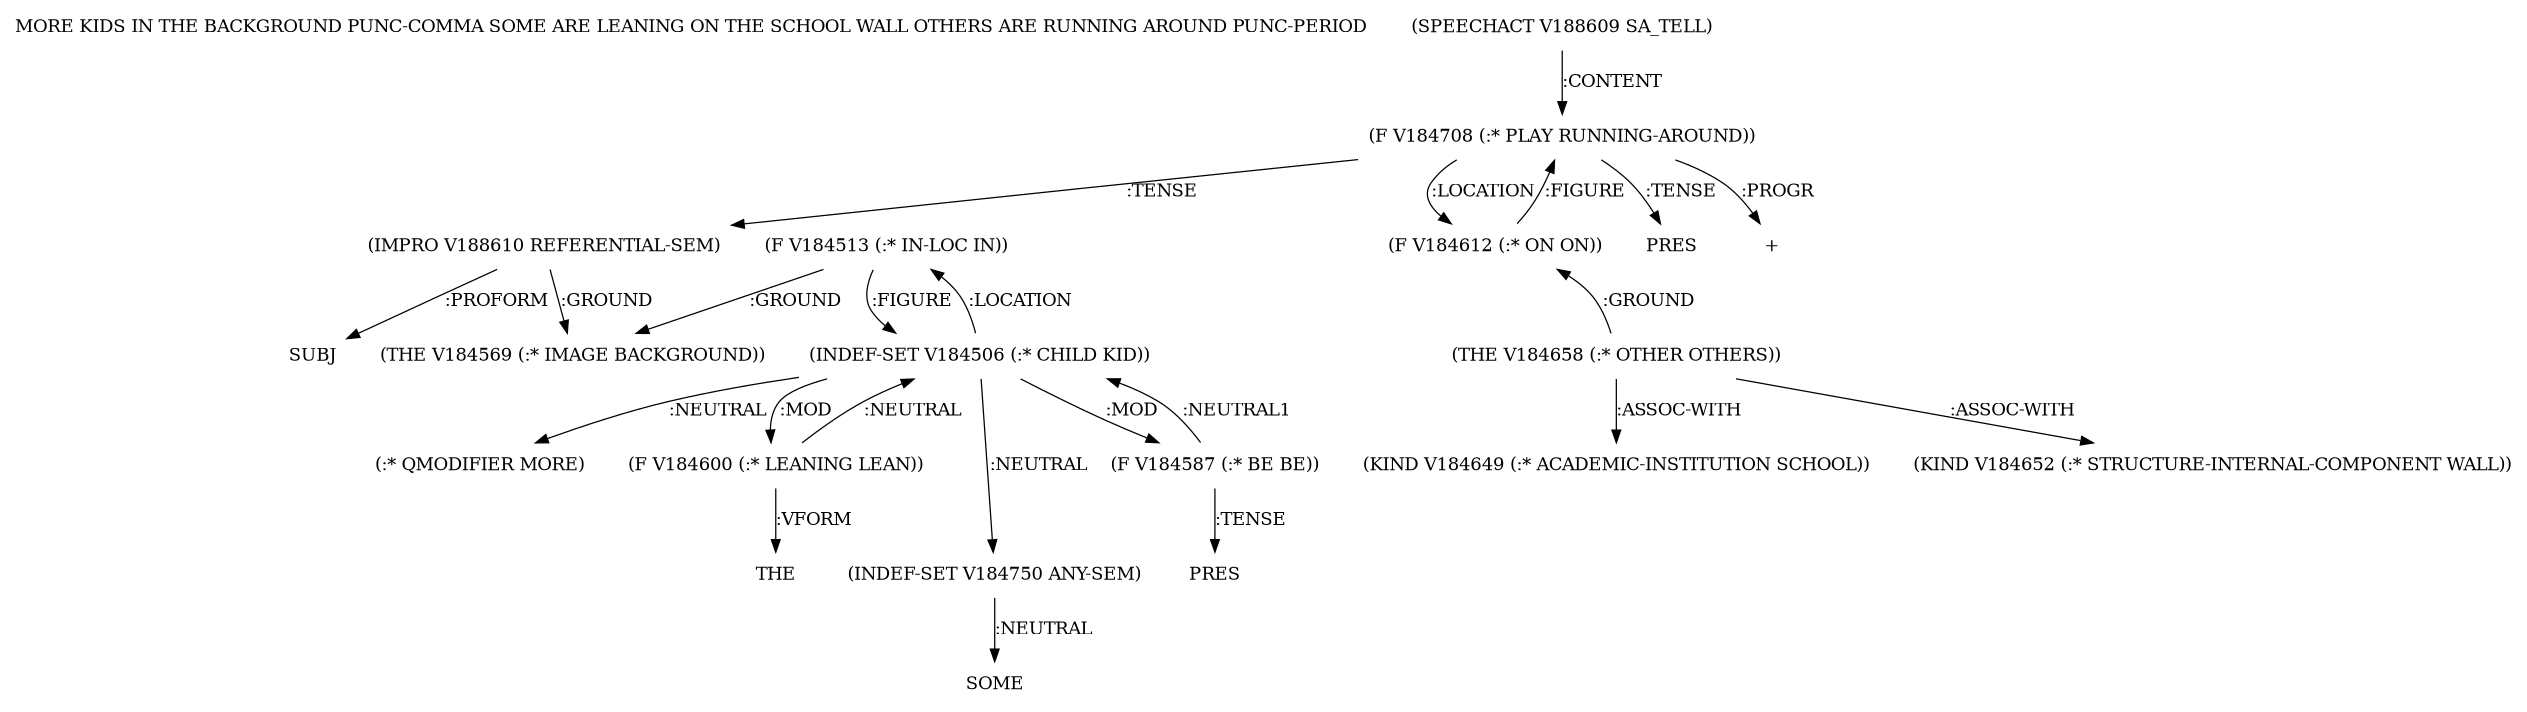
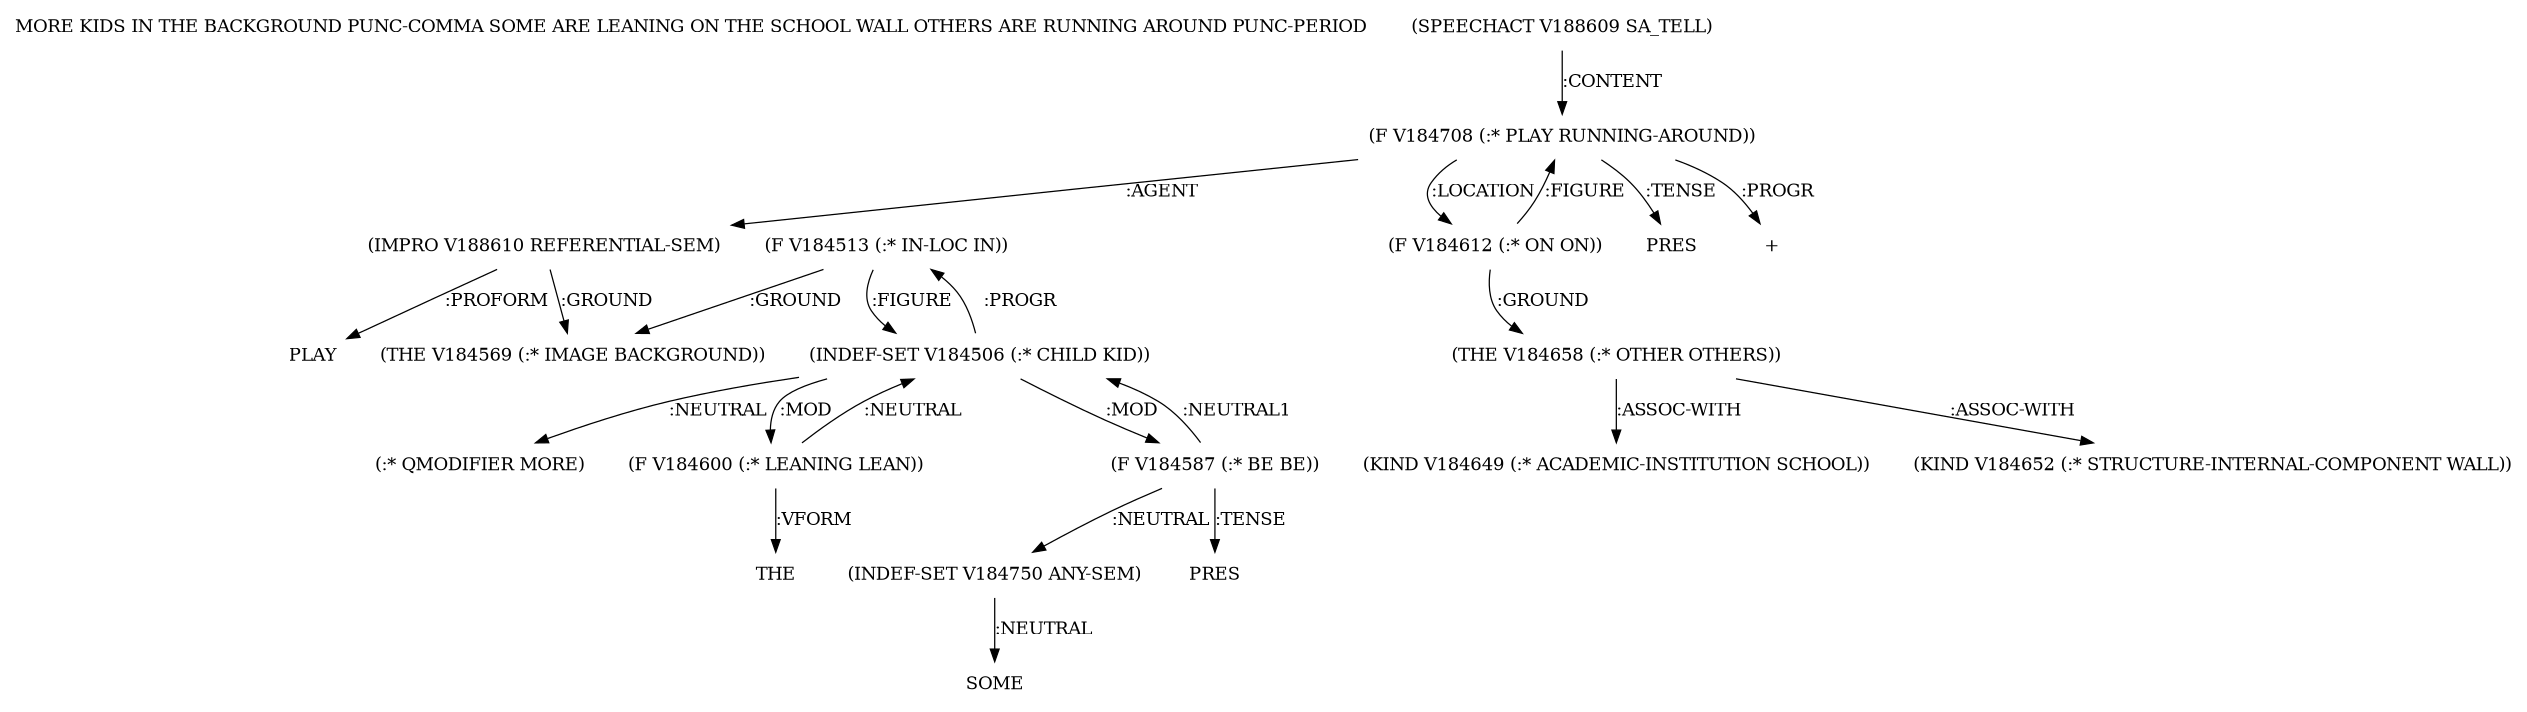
  digraph {
    node [shape=none]
    "MORE KIDS IN THE BACKGROUND PUNC-COMMA SOME ARE LEANING ON THE SCHOOL WALL OTHERS ARE RUNNING AROUND PUNC-PERIOD"
    n2 [label="(SPEECHACT V188609 SA_TELL)"]
    n3 [label="(F V184708 (:* PLAY RUNNING-AROUND))"]
    n4 [label="(IMPRO V188610 REFERENTIAL-SEM)"]
    n5 [label="(F V184612 (:* ON ON))"]
    n6 [label=PRES]
    n7 [label="+"]
-   n8 [label=SUBJ]
+   n8 [label=PLAY]
    n9 [label="(THE V184569 (:* IMAGE BACKGROUND))"]
    n10 [label="(THE V184658 (:* OTHER OTHERS))"]
    n11 [label="(KIND V184649 (:* ACADEMIC-INSTITUTION SCHOOL))"]
    n12 [label="(KIND V184652 (:* STRUCTURE-INTERNAL-COMPONENT WALL))"]
    n13 [label="(INDEF-SET V184506 (:* CHILD KID))"]
    n14 [label="(:* QMODIFIER MORE)"]
    n15 [label="(F V184600 (:* LEANING LEAN))"]
    n16 [label="(F V184587 (:* BE BE))"]
    n17 [label="(F V184513 (:* IN-LOC IN))"]
    n18 [label=THE]
    n19 [label="(INDEF-SET V184750 ANY-SEM)"]
    n20 [label=PRES]
    n21 [label=SOME]
    n2 -> n3 [label=":CONTENT"]
-   n3 -> n4 [label=":TENSE"]
+   n3 -> n4 [label=":AGENT"]
    n3 -> n5 [label=":LOCATION"]
    n3 -> n6 [label=":TENSE"]
    n3 -> n7 [label=":PROGR"]
    n4 -> n8 [label=":PROFORM"]
    n4 -> n9 [label=":GROUND"]
    n5 -> n3 [label=":FIGURE"]
-   n10 -> n5 [label=":GROUND"]
+   n5 -> n10 [label=":GROUND"]
    n10 -> n11 [label=":ASSOC-WITH"]
    n10 -> n12 [label=":ASSOC-WITH"]
    n13 -> n14 [label=":NEUTRAL"]
    n13 -> n15 [label=":MOD"]
    n13 -> n16 [label=":MOD"]
-   n13 -> n17 [label=":LOCATION"]
+   n13 -> n17 [label=":PROGR"]
    n15 -> n13 [label=":NEUTRAL"]
    n15 -> n18 [label=":VFORM"]
    n16 -> n13 [label=":NEUTRAL1"]
-   n13 -> n19 [label=":NEUTRAL"]
+   n16 -> n19 [label=":NEUTRAL"]
    n16 -> n20 [label=":TENSE"]
    n17 -> n9 [label=":GROUND"]
    n17 -> n13 [label=":FIGURE"]
    n19 -> n21 [label=":NEUTRAL"]
  }
